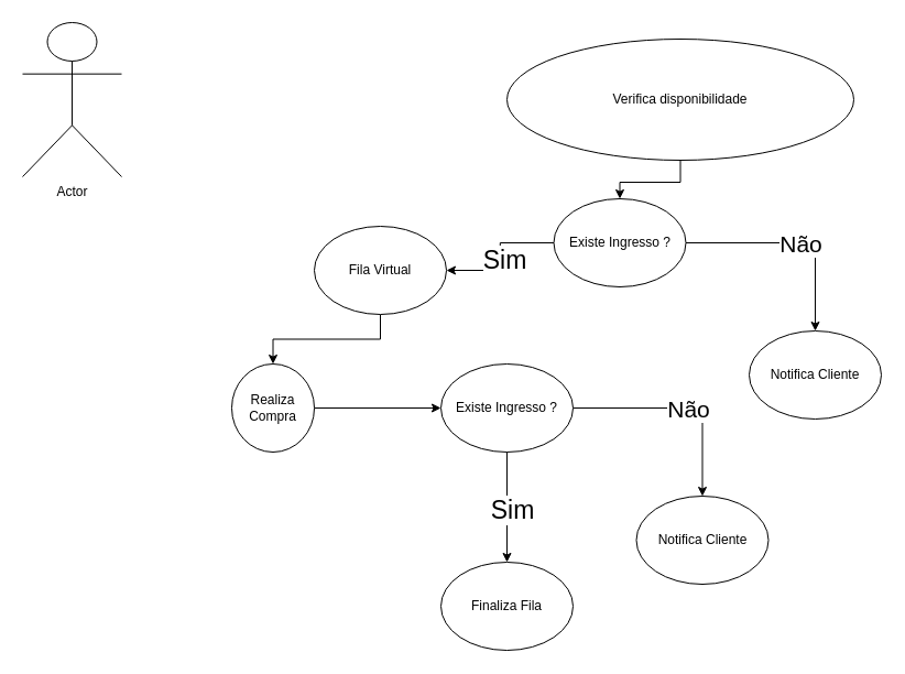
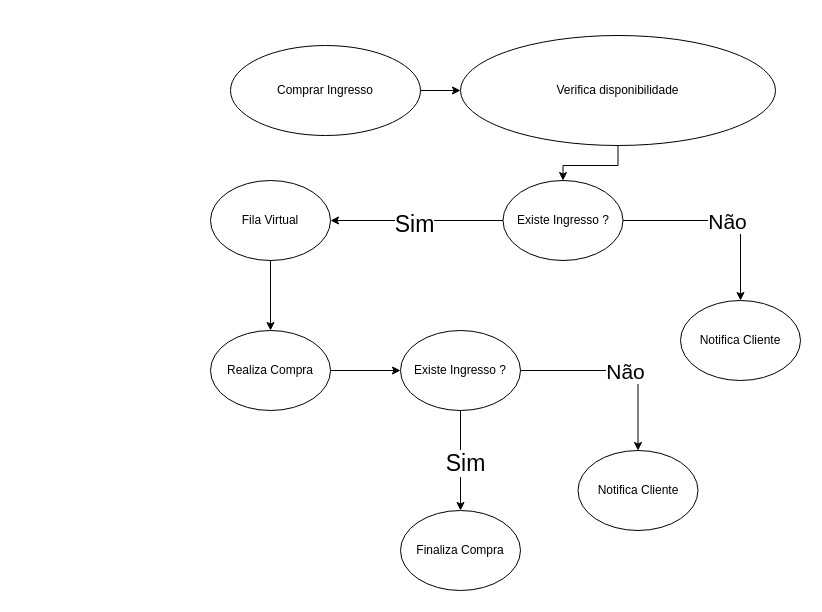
  <mxCell id="0" />
  <mxCell id="1" parent="0" />
- <mxCell id="2" value="Actor" style="shape=umlActor;verticalLabelPosition=bottom;verticalAlign=top;html=1;outlineConnect=0;" vertex="1" parent="1"><mxGeometry x="20" y="20" width="90" height="140" as="geometry" /></mxCell>
+ <mxCell id="3" style="edgeStyle=orthogonalEdgeStyle;rounded=0;orthogonalLoop=1;jettySize=auto;html=1;" edge="1" parent="1" source="4" target="6"><mxGeometry relative="1" as="geometry" /></mxCell>
+ <mxCell id="4" value="Comprar Ingresso" style="ellipse;whiteSpace=wrap;html=1;" vertex="1" parent="1"><mxGeometry x="230" y="45" width="190" height="90" as="geometry" /></mxCell>
  <mxCell id="5" style="edgeStyle=orthogonalEdgeStyle;rounded=0;orthogonalLoop=1;jettySize=auto;html=1;" edge="1" parent="1" source="6" target="11"><mxGeometry relative="1" as="geometry" /></mxCell>
  <mxCell id="6" value="Verifica disponibilidade" style="ellipse;whiteSpace=wrap;html=1;" vertex="1" parent="1"><mxGeometry x="460" y="35" width="315" height="110" as="geometry" /></mxCell>
  <mxCell id="7" style="edgeStyle=orthogonalEdgeStyle;rounded=0;orthogonalLoop=1;jettySize=auto;html=1;" edge="1" parent="1" source="11" target="12"><mxGeometry relative="1" as="geometry"><mxPoint x="760" y="300" as="targetPoint" /></mxGeometry></mxCell>
  <mxCell id="8" value="&lt;font style=&quot;font-size: 21px;&quot;&gt;Não&lt;/font&gt;" style="edgeLabel;html=1;align=center;verticalAlign=middle;resizable=0;points=[];" vertex="1" connectable="0" parent="7"><mxGeometry x="0.051" relative="1" as="geometry"><mxPoint as="offset" /></mxGeometry></mxCell>
  <mxCell id="9" style="edgeStyle=orthogonalEdgeStyle;rounded=0;orthogonalLoop=1;jettySize=auto;html=1;entryX=1;entryY=0.5;entryDx=0;entryDy=0;" edge="1" parent="1" source="11" target="14"><mxGeometry relative="1" as="geometry"><mxPoint x="230" y="220" as="targetPoint" /></mxGeometry></mxCell>
  <mxCell id="10" value="&lt;font style=&quot;font-size: 23px;&quot;&gt;Sim&lt;/font&gt;" style="edgeLabel;html=1;align=center;verticalAlign=middle;resizable=0;points=[];" vertex="1" connectable="0" parent="9"><mxGeometry x="0.038" y="3" relative="1" as="geometry"><mxPoint x="1" as="offset" /></mxGeometry></mxCell>
  <mxCell id="11" value="Existe Ingresso ?" style="ellipse;whiteSpace=wrap;html=1;" vertex="1" parent="1"><mxGeometry x="502.5" y="180" width="120" height="80" as="geometry" /></mxCell>
  <mxCell id="12" value="Notifica Cliente" style="ellipse;whiteSpace=wrap;html=1;" vertex="1" parent="1"><mxGeometry x="680" y="300" width="120" height="80" as="geometry" /></mxCell>
  <mxCell id="13" style="edgeStyle=orthogonalEdgeStyle;rounded=0;orthogonalLoop=1;jettySize=auto;html=1;" edge="1" parent="1" source="14" target="16"><mxGeometry relative="1" as="geometry"><mxPoint x="270" y="310" as="targetPoint" /></mxGeometry></mxCell>
- <mxCell id="14" value="Fila Virtual" style="ellipse;whiteSpace=wrap;html=1;" vertex="1" parent="1"><mxGeometry x="285" y="205" width="120" height="80" as="geometry" /></mxCell>
+ <mxCell id="14" value="Fila Virtual" style="ellipse;whiteSpace=wrap;html=1;" vertex="1" parent="1"><mxGeometry x="210" y="180" width="120" height="80" as="geometry" /></mxCell>
  <mxCell id="15" style="edgeStyle=orthogonalEdgeStyle;rounded=0;orthogonalLoop=1;jettySize=auto;html=1;" edge="1" parent="1" source="16" target="19"><mxGeometry relative="1" as="geometry" /></mxCell>
- <mxCell id="16" value="Realiza Compra" style="ellipse;whiteSpace=wrap;html=1;" vertex="1" parent="1"><mxGeometry x="210" y="330" width="75" height="80" as="geometry" /></mxCell>
+ <mxCell id="16" value="Realiza Compra" style="ellipse;whiteSpace=wrap;html=1;" vertex="1" parent="1"><mxGeometry x="210" y="330" width="120" height="80" as="geometry" /></mxCell>
  <mxCell id="17" style="edgeStyle=orthogonalEdgeStyle;rounded=0;orthogonalLoop=1;jettySize=auto;html=1;" edge="1" parent="1" source="19" target="20"><mxGeometry relative="1" as="geometry"><mxPoint x="657.5" y="450" as="targetPoint" /></mxGeometry></mxCell>
  <mxCell id="18" value="&lt;font style=&quot;font-size: 21px;&quot;&gt;Não&lt;/font&gt;" style="edgeLabel;html=1;align=center;verticalAlign=middle;resizable=0;points=[];" vertex="1" connectable="0" parent="17"><mxGeometry x="0.051" relative="1" as="geometry"><mxPoint as="offset" /></mxGeometry></mxCell>
  <mxCell id="19" value="Existe Ingresso ?" style="ellipse;whiteSpace=wrap;html=1;" vertex="1" parent="1"><mxGeometry x="400" y="330" width="120" height="80" as="geometry" /></mxCell>
  <mxCell id="20" value="Notifica Cliente" style="ellipse;whiteSpace=wrap;html=1;" vertex="1" parent="1"><mxGeometry x="577.5" y="450" width="120" height="80" as="geometry" /></mxCell>
  <mxCell id="21" style="edgeStyle=orthogonalEdgeStyle;rounded=0;orthogonalLoop=1;jettySize=auto;html=1;exitX=0.5;exitY=1;exitDx=0;exitDy=0;entryX=0.5;entryY=0;entryDx=0;entryDy=0;" edge="1" parent="1" source="19" target="23"><mxGeometry relative="1" as="geometry"><mxPoint x="460" y="500" as="targetPoint" /><mxPoint x="493" y="480" as="sourcePoint" /></mxGeometry></mxCell>
  <mxCell id="22" value="&lt;font style=&quot;font-size: 23px;&quot;&gt;Sim&lt;/font&gt;" style="edgeLabel;html=1;align=center;verticalAlign=middle;resizable=0;points=[];" vertex="1" connectable="0" parent="21"><mxGeometry x="0.038" y="3" relative="1" as="geometry"><mxPoint x="1" as="offset" /></mxGeometry></mxCell>
- <mxCell id="23" value="Finaliza Fila" style="ellipse;whiteSpace=wrap;html=1;" vertex="1" parent="1"><mxGeometry x="400" y="510" width="120" height="80" as="geometry" /></mxCell>
+ <mxCell id="23" value="Finaliza Compra" style="ellipse;whiteSpace=wrap;html=1;" vertex="1" parent="1"><mxGeometry x="400" y="510" width="120" height="80" as="geometry" /></mxCell>
